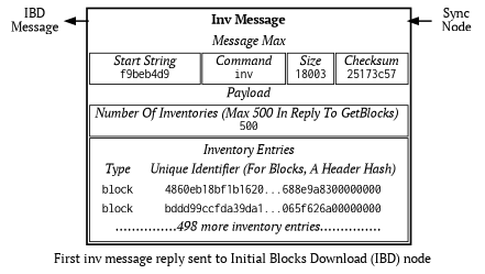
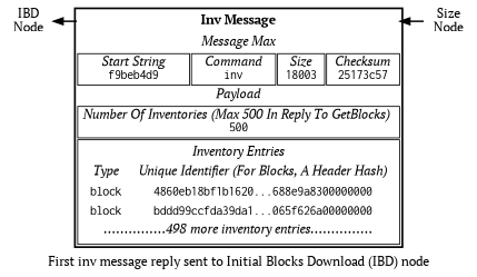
  digraph {
    fontname="PT Serif"
    label="First inv message reply sent to Initial Blocks Download (IBD) node"
    nodesep=0.1
    penwidth=1.75
    rankdir=LR
    ranksep=0.2
    splines=false
    node [fontname="PT Serif" penwidth=1.75 shape=none]
    edge [dir=back fontname="PT Serif" penwidth=1.75]
-   n1 [label="IBD\nMessage"]
+   n1 [label="IBD\nNode"]
    n2 [label=<     <table border="2" cellborder="1">       <tr>         <td colspan="4" port="f1" border="0" cellpadding="4"><b>Inv Message</b></td>       </tr>        <tr>         <td colspan="4" border="0"><i>Message Max</i></td>       </tr>        <tr>         <td border="1"><i>Start String</i><br/><font face="courier">f9beb4d9</font></td>         <td border="1"><i>Command</i><br/><font face="courier">inv</font></td>         <td border="1"><i>Size</i><br/><font face="courier">18003</font></td>         <td border="1"><i>Checksum</i><br/><font face="courier">25173c57</font></td>       </tr>        <tr>         <td colspan="4" border="0"><i>Payload</i></td>       </tr>        <tr>         <td colspan="4"><i>Number Of Inventories (Max 500 In Reply To GetBlocks) </i><br /><font face="courier">500</font></td>       </tr>        <tr>         <td colspan="4">         <table border="0">           <tr>             <td colspan="2"><i>Inventory Entries</i></td>           </tr>           <tr>             <td><i>Type</i></td>             <td><i>Unique Identifier (For Blocks, A Header Hash)</i></td>           </tr>           <tr>             <td><font face="courier">block</font></td>             <td><font face="courier">4860eb18bf1b1620...688e9a8300000000</font></td>           </tr>           <tr>             <td><font face="courier">block</font></td>             <td><font face="courier">bddd99ccfda39da1...065f626a00000000</font></td>           </tr>           <tr>             <td colspan="2"><i>...............498 more inventory entries...............</i></td>           </tr>          </table>         </td>       </tr>     </table>> shape=plaintext]
-   n3 [label="Sync\nNode"]
+   n3 [label="Size\nNode"]
    n1 -> n2 [headport=f1]
    n2 -> n3 [tailport=f1]
  }
